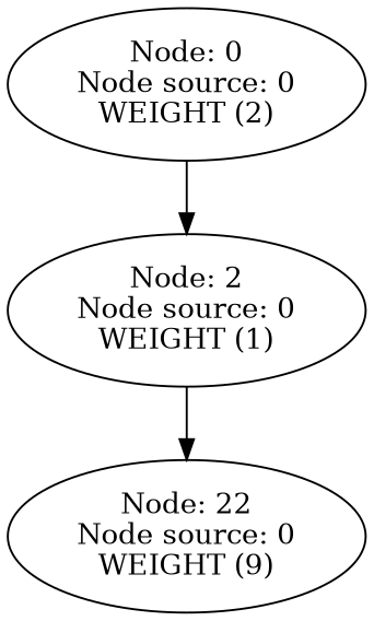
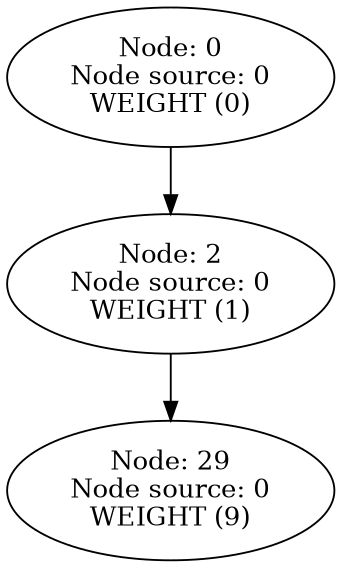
  digraph {
-   n1 [label="Node: 22\nNode source: 0\nWEIGHT (9)"]
+   n1 [label="Node: 29\nNode source: 0\nWEIGHT (9)"]
    n2 [label="Node: 2\nNode source: 0\nWEIGHT (1)"]
-   n3 [label="Node: 0\nNode source: 0\nWEIGHT (2)"]
+   n3 [label="Node: 0\nNode source: 0\nWEIGHT (0)"]
    n2 -> n1
    n3 -> n2
  }
